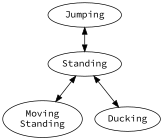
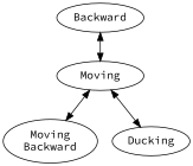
  digraph {
    fontname="Source Code Pro"
    node [fontname="Source Code Pro"]
    edge [dir=both fontname="Source Code Pro"]
-   n1 [label="Moving\nStanding"]
+   n1 [label="Moving\nBackward"]
    Ducking
-   Jumping
-   Standing
+   Jumping [label=Backward]
+   Standing [label=Moving]
    subgraph sub_1 {
      rank=same
      n1
      Ducking
    }
    n1 -> Ducking [style=invis]
    Jumping -> Standing
    Standing -> n1
    Standing -> Ducking
  }
